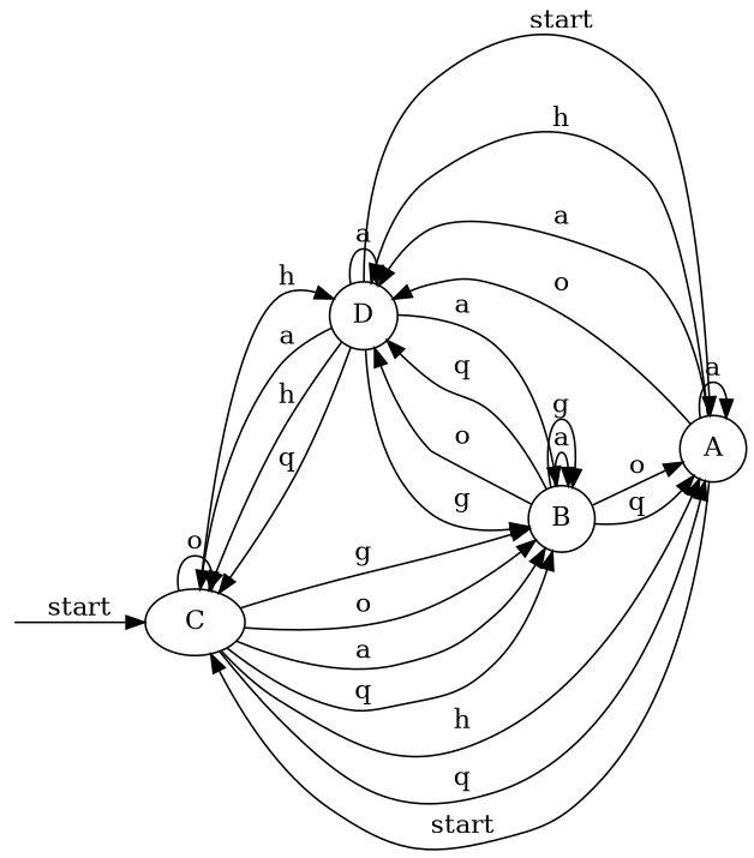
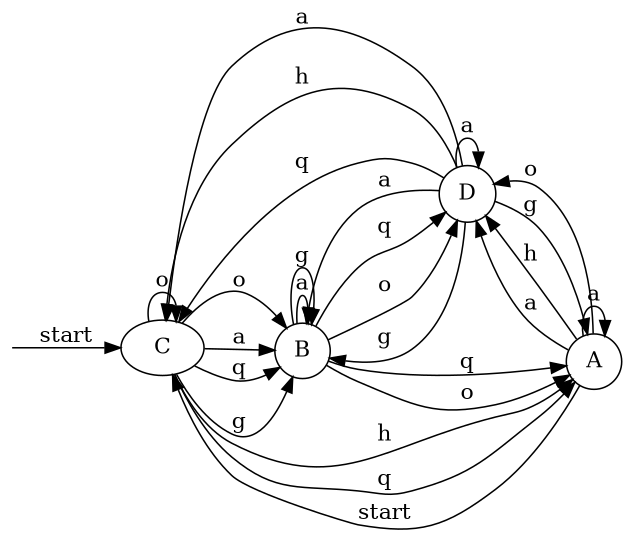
  digraph {
    rankdir=LR
    node [shape=circle]
    __start [shape=point style=invis]
    C [shape=""]
    D
    B
    A
    __start -> C [label=start]
    C -> C [label=o]
-   C -> D [label=h]
    C -> B [label=g]
    C -> B [label=o]
    C -> B [label=a]
    C -> B [label=q]
    C -> A [label=h]
    C -> A [label=q]
    D -> C [label=a]
    D -> C [label=h]
    D -> C [label=q]
    D -> D [label=a]
    D -> B [label=g]
    D -> B [label=a]
-   D -> A [label=start]
+   D -> A [label=g]
    B -> D [label=q]
    B -> D [label=o]
    B -> B [label=a]
    B -> B [label=g]
    B -> A [label=q]
    B -> A [label=o]
    A -> C [label=start]
    A -> D [label=h]
    A -> D [label=a]
    A -> D [label=o]
    A -> A [label=a]
  }
